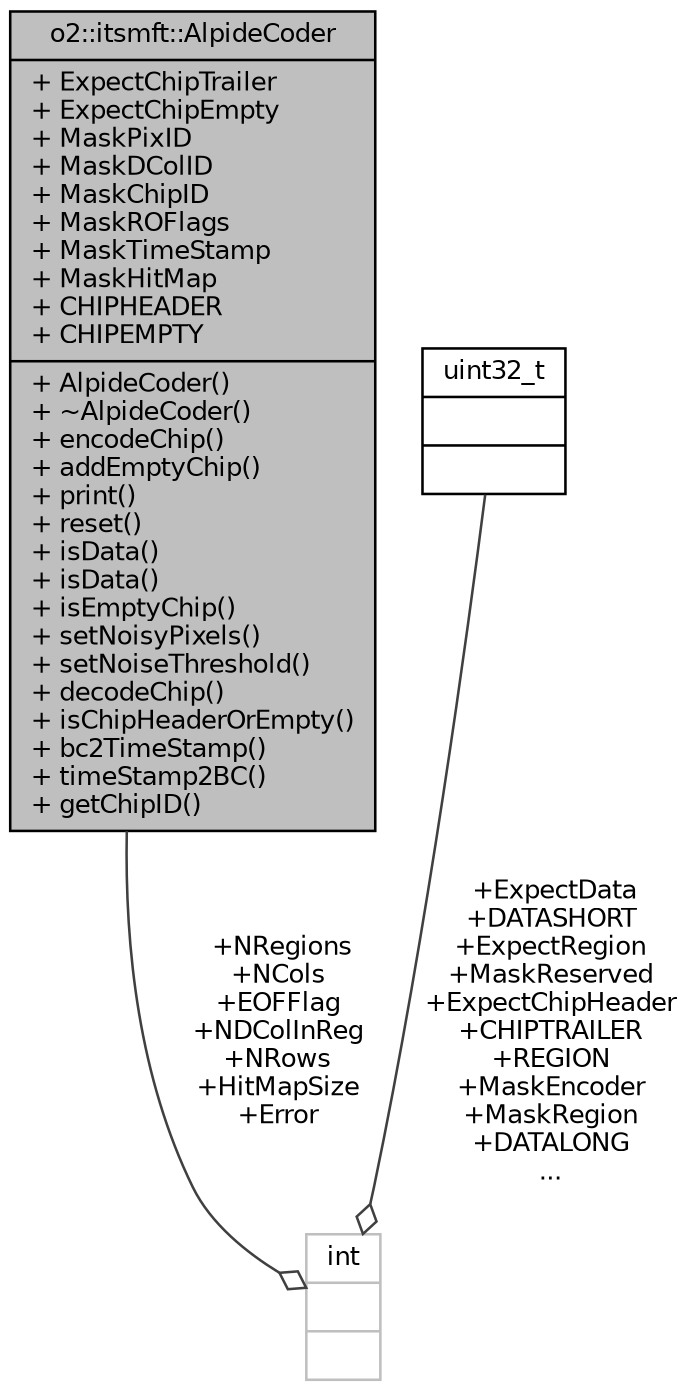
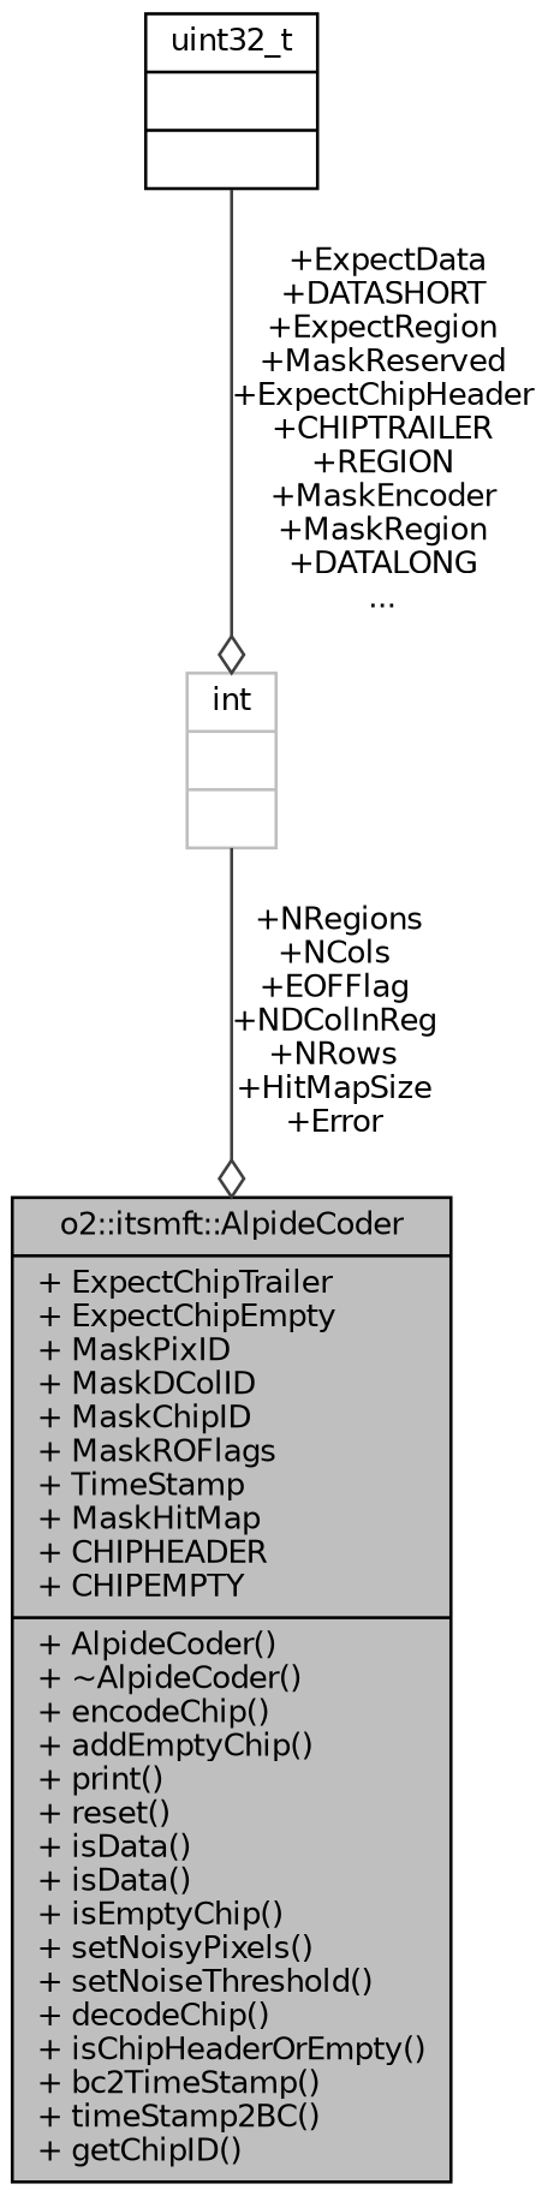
  digraph {
    node [color=black fontname=Helvetica fontsize=10 shape=record]
    edge [arrowhead=odiamond color=grey25 fontname=Helvetica fontsize=10 labelfontname=Helvetica labelfontsize=10 style=solid]
-   n1 [fillcolor=grey75 fontcolor=black height=0.2 label="{o2::itsmft::AlpideCoder\n|+ ExpectChipTrailer\l+ ExpectChipEmpty\l+ MaskPixID\l+ MaskDColID\l+ MaskChipID\l+ MaskROFlags\l+ MaskTimeStamp\l+ MaskHitMap\l+ CHIPHEADER\l+ CHIPEMPTY\l|+ AlpideCoder()\l+ ~AlpideCoder()\l+ encodeChip()\l+ addEmptyChip()\l+ print()\l+ reset()\l+ isData()\l+ isData()\l+ isEmptyChip()\l+ setNoisyPixels()\l+ setNoiseThreshold()\l+ decodeChip()\l+ isChipHeaderOrEmpty()\l+ bc2TimeStamp()\l+ timeStamp2BC()\l+ getChipID()\l}" style=filled width=0.4]
+   n1 [fillcolor=grey75 fontcolor=black height=0.2 label="{o2::itsmft::AlpideCoder\n|+ ExpectChipTrailer\l+ ExpectChipEmpty\l+ MaskPixID\l+ MaskDColID\l+ MaskChipID\l+ MaskROFlags\l+ TimeStamp\l+ MaskHitMap\l+ CHIPHEADER\l+ CHIPEMPTY\l|+ AlpideCoder()\l+ ~AlpideCoder()\l+ encodeChip()\l+ addEmptyChip()\l+ print()\l+ reset()\l+ isData()\l+ isData()\l+ isEmptyChip()\l+ setNoisyPixels()\l+ setNoiseThreshold()\l+ decodeChip()\l+ isChipHeaderOrEmpty()\l+ bc2TimeStamp()\l+ timeStamp2BC()\l+ getChipID()\l}" style=filled width=0.4]
    n2 [height=0.2 label="{uint32_t\n||}" width=0.4]
    n3 [color=grey75 height=0.2 label="{int\n||}" width=0.4]
    n2 -> n3 [label=" +ExpectData\n+DATASHORT\n+ExpectRegion\n+MaskReserved\n+ExpectChipHeader\n+CHIPTRAILER\n+REGION\n+MaskEncoder\n+MaskRegion\n+DATALONG\n..."]
-   n1 -> n3 [label=" +NRegions\n+NCols\n+EOFFlag\n+NDColInReg\n+NRows\n+HitMapSize\n+Error"]
+   n3 -> n1 [label=" +NRegions\n+NCols\n+EOFFlag\n+NDColInReg\n+NRows\n+HitMapSize\n+Error"]
  }
